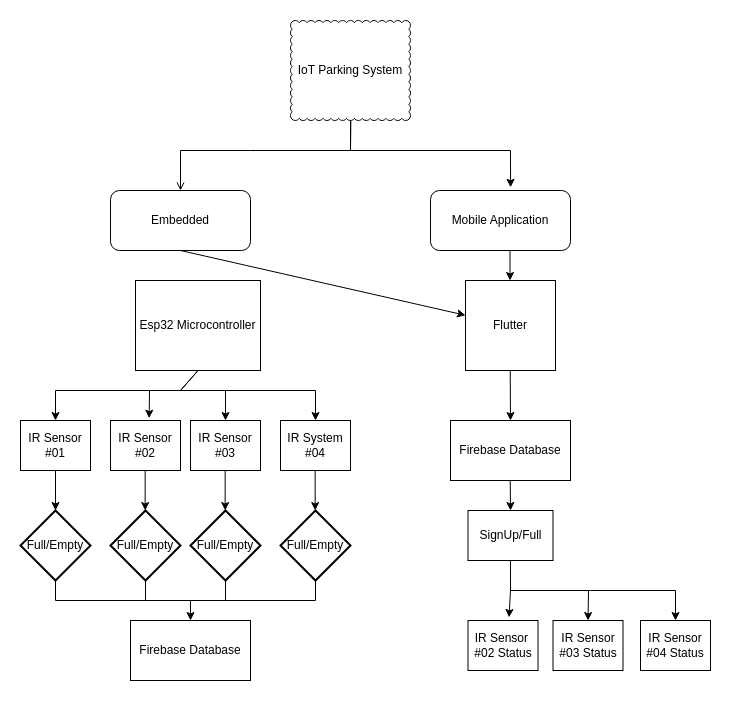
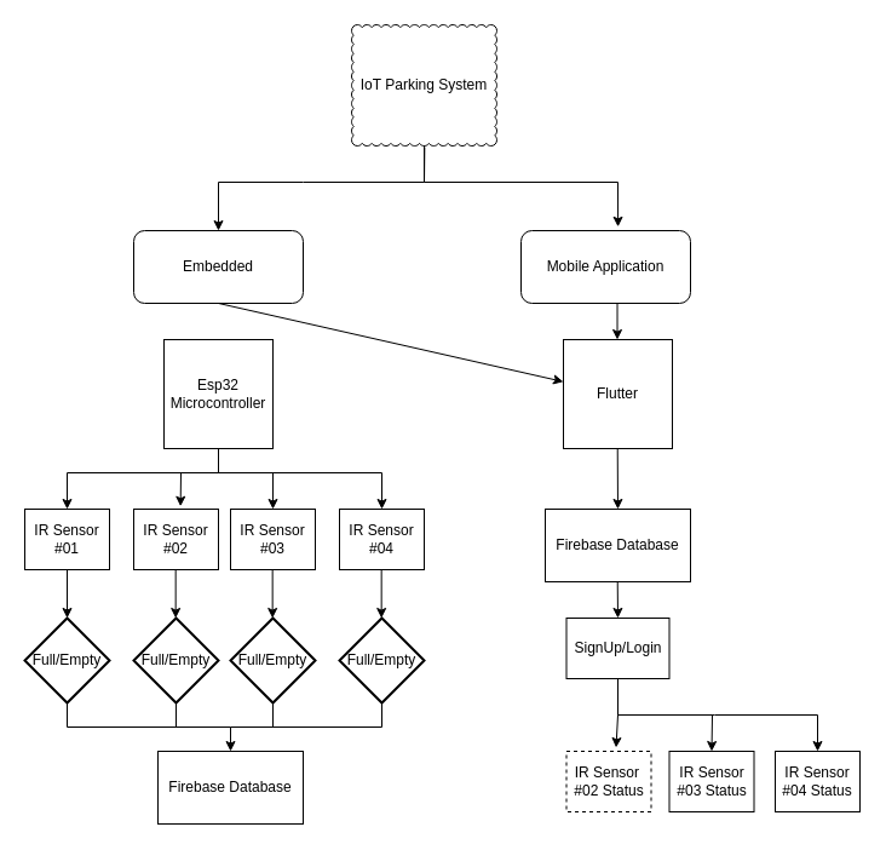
  <mxCell id="0" />
  <mxCell id="1" parent="0" />
  <mxCell id="2" value="Embedded" style="rounded=1;whiteSpace=wrap;html=1;" vertex="1" parent="1"><mxGeometry x="110" y="190" width="140" height="60" as="geometry" /></mxCell>
  <mxCell id="3" value="IoT Parking System" style="whiteSpace=wrap;html=1;shape=mxgraph.basic.cloud_rect" vertex="1" parent="1"><mxGeometry x="290" y="20" width="120" height="100" as="geometry" /></mxCell>
- <mxCell id="4" value="Esp32 Microcontroller" style="whiteSpace=wrap;html=1;aspect=fixed;" vertex="1" parent="1"><mxGeometry x="135" y="280" width="125" height="90" as="geometry" /></mxCell>
+ <mxCell id="4" value="Esp32 Microcontroller" style="whiteSpace=wrap;html=1;aspect=fixed;" vertex="1" parent="1"><mxGeometry x="135" y="280" width="90" height="90" as="geometry" /></mxCell>
  <mxCell id="5" value="Full/Empty" style="strokeWidth=2;html=1;shape=mxgraph.flowchart.decision;whiteSpace=wrap;" vertex="1" parent="1"><mxGeometry x="20" y="510" width="70" height="70" as="geometry" /></mxCell>
  <mxCell id="6" value="Mobile Application" style="rounded=1;whiteSpace=wrap;html=1;" vertex="1" parent="1"><mxGeometry x="430" y="190" width="140" height="60" as="geometry" /></mxCell>
  <mxCell id="7" value="Full/Empty" style="strokeWidth=2;html=1;shape=mxgraph.flowchart.decision;whiteSpace=wrap;" vertex="1" parent="1"><mxGeometry x="110" y="510" width="70" height="70" as="geometry" /></mxCell>
  <mxCell id="8" value="Full/Empty" style="strokeWidth=2;html=1;shape=mxgraph.flowchart.decision;whiteSpace=wrap;" vertex="1" parent="1"><mxGeometry x="190" y="510" width="70" height="70" as="geometry" /></mxCell>
  <mxCell id="9" value="Full/Empty" style="strokeWidth=2;html=1;shape=mxgraph.flowchart.decision;whiteSpace=wrap;" vertex="1" parent="1"><mxGeometry x="280" y="510" width="70" height="70" as="geometry" /></mxCell>
  <mxCell id="10" value="Flutter" style="whiteSpace=wrap;html=1;aspect=fixed;" vertex="1" parent="1"><mxGeometry x="465" y="280" width="90" height="90" as="geometry" /></mxCell>
  <mxCell id="11" value="Firebase Database" style="rounded=0;whiteSpace=wrap;html=1;" vertex="1" parent="1"><mxGeometry x="130" y="620" width="120" height="60" as="geometry" /></mxCell>
  <mxCell id="12" value="IR Sensor #01" style="rounded=0;whiteSpace=wrap;html=1;" vertex="1" parent="1"><mxGeometry x="20" y="420" width="70" height="50" as="geometry" /></mxCell>
  <mxCell id="13" value="IR Sensor #02" style="rounded=0;whiteSpace=wrap;html=1;" vertex="1" parent="1"><mxGeometry x="110" y="420" width="70" height="50" as="geometry" /></mxCell>
  <mxCell id="14" value="IR Sensor #03" style="rounded=0;whiteSpace=wrap;html=1;" vertex="1" parent="1"><mxGeometry x="190" y="420" width="70" height="50" as="geometry" /></mxCell>
- <mxCell id="15" value="IR System #04" style="rounded=0;whiteSpace=wrap;html=1;" vertex="1" parent="1"><mxGeometry x="280" y="420" width="70" height="50" as="geometry" /></mxCell>
- <mxCell id="16" value="SignUp/Full" style="rounded=0;whiteSpace=wrap;html=1;" vertex="1" parent="1"><mxGeometry x="467.5" y="510" width="85" height="50" as="geometry" /></mxCell>
+ <mxCell id="15" value="IR Sensor #04" style="rounded=0;whiteSpace=wrap;html=1;" vertex="1" parent="1"><mxGeometry x="280" y="420" width="70" height="50" as="geometry" /></mxCell>
+ <mxCell id="16" value="SignUp/Login" style="rounded=0;whiteSpace=wrap;html=1;" vertex="1" parent="1"><mxGeometry x="467.5" y="510" width="85" height="50" as="geometry" /></mxCell>
  <mxCell id="17" value="Firebase Database" style="rounded=0;whiteSpace=wrap;html=1;" vertex="1" parent="1"><mxGeometry x="450" y="420" width="120" height="60" as="geometry" /></mxCell>
- <mxCell id="18" value="IR Sensor&amp;nbsp; #02 Status" style="rounded=0;whiteSpace=wrap;html=1;" vertex="1" parent="1"><mxGeometry x="467.5" y="620" width="70" height="50" as="geometry" /></mxCell>
+ <mxCell id="18" value="IR Sensor&amp;nbsp; #02 Status" style="rounded=0;whiteSpace=wrap;html=1;dashed=1;" vertex="1" parent="1"><mxGeometry x="467.5" y="620" width="70" height="50" as="geometry" /></mxCell>
  <mxCell id="19" value="IR Sensor #03 Status" style="rounded=0;whiteSpace=wrap;html=1;" vertex="1" parent="1"><mxGeometry x="552.5" y="620" width="70" height="50" as="geometry" /></mxCell>
  <mxCell id="20" value="IR Sensor #04 Status" style="rounded=0;whiteSpace=wrap;html=1;" vertex="1" parent="1"><mxGeometry x="640" y="620" width="70" height="50" as="geometry" /></mxCell>
- <mxCell id="21" value="" style="endArrow=open;html=1;rounded=0;entryX=0.5;entryY=0;entryDx=0;entryDy=0;exitX=0.502;exitY=1.012;exitDx=0;exitDy=0;exitPerimeter=0;" edge="1" parent="1" source="3" target="2"><mxGeometry width="50" height="50" relative="1" as="geometry"><mxPoint x="350" y="130" as="sourcePoint" /><mxPoint x="290" y="200" as="targetPoint" /><Array as="points"><mxPoint x="350" y="150" /><mxPoint x="250" y="150" /><mxPoint x="180" y="150" /></Array></mxGeometry></mxCell>
+ <mxCell id="21" value="" style="endArrow=classic;html=1;rounded=0;entryX=0.5;entryY=0;entryDx=0;entryDy=0;exitX=0.502;exitY=1.012;exitDx=0;exitDy=0;exitPerimeter=0;" edge="1" parent="1" source="3" target="2"><mxGeometry width="50" height="50" relative="1" as="geometry"><mxPoint x="350" y="130" as="sourcePoint" /><mxPoint x="290" y="200" as="targetPoint" /><Array as="points"><mxPoint x="350" y="150" /><mxPoint x="250" y="150" /><mxPoint x="180" y="150" /></Array></mxGeometry></mxCell>
  <mxCell id="22" value="" style="endArrow=classic;html=1;rounded=0;entryX=0.572;entryY=-0.053;entryDx=0;entryDy=0;exitX=0.501;exitY=0.995;exitDx=0;exitDy=0;exitPerimeter=0;entryPerimeter=0;" edge="1" parent="1" source="3" target="6"><mxGeometry width="50" height="50" relative="1" as="geometry"><mxPoint x="360" y="131" as="sourcePoint" /><mxPoint x="190" y="200" as="targetPoint" /><Array as="points"><mxPoint x="350" y="150" /><mxPoint x="510" y="150" /></Array></mxGeometry></mxCell>
  <mxCell id="23" value="" style="endArrow=classic;html=1;rounded=0;exitX=0.5;exitY=1;exitDx=0;exitDy=0;" edge="1" parent="1" source="2" target="10"><mxGeometry width="50" height="50" relative="1" as="geometry"><mxPoint x="280" y="290" as="sourcePoint" /><mxPoint x="330" y="240" as="targetPoint" /></mxGeometry></mxCell>
  <mxCell id="24" value="" style="endArrow=classic;html=1;rounded=0;exitX=0.5;exitY=1;exitDx=0;exitDy=0;entryX=0.5;entryY=0;entryDx=0;entryDy=0;" edge="1" parent="1"><mxGeometry width="50" height="50" relative="1" as="geometry"><mxPoint x="509.52" y="250" as="sourcePoint" /><mxPoint x="509.52" y="280" as="targetPoint" /></mxGeometry></mxCell>
  <mxCell id="25" value="" style="endArrow=classic;html=1;rounded=0;entryX=0.5;entryY=0;entryDx=0;entryDy=0;exitX=0.5;exitY=1;exitDx=0;exitDy=0;" edge="1" parent="1" source="4" target="12"><mxGeometry width="50" height="50" relative="1" as="geometry"><mxPoint x="170" y="450" as="sourcePoint" /><mxPoint x="220" y="400" as="targetPoint" /><Array as="points"><mxPoint x="180" y="390" /><mxPoint x="55" y="390" /></Array></mxGeometry></mxCell>
  <mxCell id="26" value="" style="endArrow=classic;html=1;rounded=0;entryX=0.5;entryY=0;entryDx=0;entryDy=0;exitX=0.5;exitY=1;exitDx=0;exitDy=0;" edge="1" parent="1" source="4" target="15"><mxGeometry width="50" height="50" relative="1" as="geometry"><mxPoint x="190" y="380" as="sourcePoint" /><mxPoint x="65" y="430" as="targetPoint" /><Array as="points"><mxPoint x="180" y="390" /><mxPoint x="315" y="390" /></Array></mxGeometry></mxCell>
  <mxCell id="27" value="" style="endArrow=classic;html=1;rounded=0;entryX=0.552;entryY=-0.046;entryDx=0;entryDy=0;entryPerimeter=0;" edge="1" parent="1" target="13"><mxGeometry width="50" height="50" relative="1" as="geometry"><mxPoint x="180" y="390" as="sourcePoint" /><mxPoint x="220" y="400" as="targetPoint" /><Array as="points"><mxPoint x="149" y="390" /></Array></mxGeometry></mxCell>
  <mxCell id="28" value="" style="endArrow=classic;html=1;rounded=0;entryX=0.5;entryY=0;entryDx=0;entryDy=0;" edge="1" parent="1" target="14"><mxGeometry width="50" height="50" relative="1" as="geometry"><mxPoint x="180" y="390" as="sourcePoint" /><mxPoint x="159" y="428" as="targetPoint" /><Array as="points"><mxPoint x="225" y="390" /></Array></mxGeometry></mxCell>
  <mxCell id="29" value="" style="endArrow=classic;html=1;rounded=0;entryX=0.5;entryY=0;entryDx=0;entryDy=0;entryPerimeter=0;exitX=0.5;exitY=1;exitDx=0;exitDy=0;" edge="1" parent="1" source="12" target="5"><mxGeometry width="50" height="50" relative="1" as="geometry"><mxPoint x="40" y="570" as="sourcePoint" /><mxPoint x="90" y="520" as="targetPoint" /></mxGeometry></mxCell>
  <mxCell id="30" value="" style="endArrow=classic;html=1;rounded=0;entryX=0.5;entryY=0;entryDx=0;entryDy=0;entryPerimeter=0;exitX=0.5;exitY=1;exitDx=0;exitDy=0;" edge="1" parent="1"><mxGeometry width="50" height="50" relative="1" as="geometry"><mxPoint x="144.66" y="470" as="sourcePoint" /><mxPoint x="144.66" y="510" as="targetPoint" /></mxGeometry></mxCell>
  <mxCell id="31" value="" style="endArrow=classic;html=1;rounded=0;entryX=0.5;entryY=0;entryDx=0;entryDy=0;entryPerimeter=0;exitX=0.5;exitY=1;exitDx=0;exitDy=0;" edge="1" parent="1"><mxGeometry width="50" height="50" relative="1" as="geometry"><mxPoint x="224.66" y="470" as="sourcePoint" /><mxPoint x="224.66" y="510" as="targetPoint" /></mxGeometry></mxCell>
  <mxCell id="32" value="" style="endArrow=classic;html=1;rounded=0;entryX=0.5;entryY=0;entryDx=0;entryDy=0;entryPerimeter=0;exitX=0.5;exitY=1;exitDx=0;exitDy=0;" edge="1" parent="1"><mxGeometry width="50" height="50" relative="1" as="geometry"><mxPoint x="314.66" y="470" as="sourcePoint" /><mxPoint x="314.66" y="510" as="targetPoint" /></mxGeometry></mxCell>
  <mxCell id="33" value="" style="endArrow=classic;html=1;rounded=0;entryX=0.5;entryY=0;entryDx=0;entryDy=0;exitX=0.5;exitY=1;exitDx=0;exitDy=0;exitPerimeter=0;" edge="1" parent="1" source="5" target="11"><mxGeometry width="50" height="50" relative="1" as="geometry"><mxPoint x="105" y="610" as="sourcePoint" /><mxPoint x="-20" y="660" as="targetPoint" /><Array as="points"><mxPoint x="55" y="600" /><mxPoint x="190" y="600" /></Array></mxGeometry></mxCell>
  <mxCell id="34" value="" style="endArrow=none;html=1;rounded=0;entryX=0.5;entryY=1;entryDx=0;entryDy=0;entryPerimeter=0;" edge="1" parent="1" target="7"><mxGeometry width="50" height="50" relative="1" as="geometry"><mxPoint x="145" y="600" as="sourcePoint" /><mxPoint x="230" y="580" as="targetPoint" /></mxGeometry></mxCell>
  <mxCell id="35" value="" style="endArrow=none;html=1;rounded=0;entryX=0.5;entryY=1;entryDx=0;entryDy=0;entryPerimeter=0;" edge="1" parent="1"><mxGeometry width="50" height="50" relative="1" as="geometry"><mxPoint x="190" y="600" as="sourcePoint" /><mxPoint x="225" y="580" as="targetPoint" /><Array as="points"><mxPoint x="225" y="600" /></Array></mxGeometry></mxCell>
  <mxCell id="36" value="" style="endArrow=none;html=1;rounded=0;entryX=0.5;entryY=1;entryDx=0;entryDy=0;entryPerimeter=0;" edge="1" parent="1" target="9"><mxGeometry width="50" height="50" relative="1" as="geometry"><mxPoint x="230" y="600" as="sourcePoint" /><mxPoint x="235" y="590" as="targetPoint" /><Array as="points"><mxPoint x="220" y="600" /><mxPoint x="315" y="600" /></Array></mxGeometry></mxCell>
  <mxCell id="37" value="" style="endArrow=classic;html=1;rounded=0;exitX=0.5;exitY=1;exitDx=0;exitDy=0;entryX=0.5;entryY=0;entryDx=0;entryDy=0;" edge="1" parent="1" target="17"><mxGeometry width="50" height="50" relative="1" as="geometry"><mxPoint x="509.72" y="370" as="sourcePoint" /><mxPoint x="509.72" y="400" as="targetPoint" /></mxGeometry></mxCell>
  <mxCell id="38" value="" style="endArrow=classic;html=1;rounded=0;exitX=0.5;exitY=1;exitDx=0;exitDy=0;" edge="1" parent="1"><mxGeometry width="50" height="50" relative="1" as="geometry"><mxPoint x="509.72" y="480" as="sourcePoint" /><mxPoint x="510" y="510" as="targetPoint" /></mxGeometry></mxCell>
  <mxCell id="39" value="" style="endArrow=classic;html=1;rounded=0;entryX=0.5;entryY=0;entryDx=0;entryDy=0;" edge="1" parent="1" target="20"><mxGeometry width="50" height="50" relative="1" as="geometry"><mxPoint x="510" y="560" as="sourcePoint" /><mxPoint x="436" y="631" as="targetPoint" /><Array as="points"><mxPoint x="510" y="590" /><mxPoint x="590" y="590" /><mxPoint x="675" y="590" /></Array></mxGeometry></mxCell>
  <mxCell id="40" value="" style="endArrow=classic;html=1;rounded=0;entryX=0.586;entryY=-0.061;entryDx=0;entryDy=0;entryPerimeter=0;" edge="1" parent="1" target="18"><mxGeometry width="50" height="50" relative="1" as="geometry"><mxPoint x="510" y="590" as="sourcePoint" /><mxPoint x="540" y="600" as="targetPoint" /></mxGeometry></mxCell>
  <mxCell id="41" value="" style="endArrow=classic;html=1;rounded=0;entryX=0.5;entryY=0;entryDx=0;entryDy=0;" edge="1" parent="1" target="19"><mxGeometry width="50" height="50" relative="1" as="geometry"><mxPoint x="510" y="590" as="sourcePoint" /><mxPoint x="519" y="627" as="targetPoint" /><Array as="points"><mxPoint x="588" y="590" /></Array></mxGeometry></mxCell>
